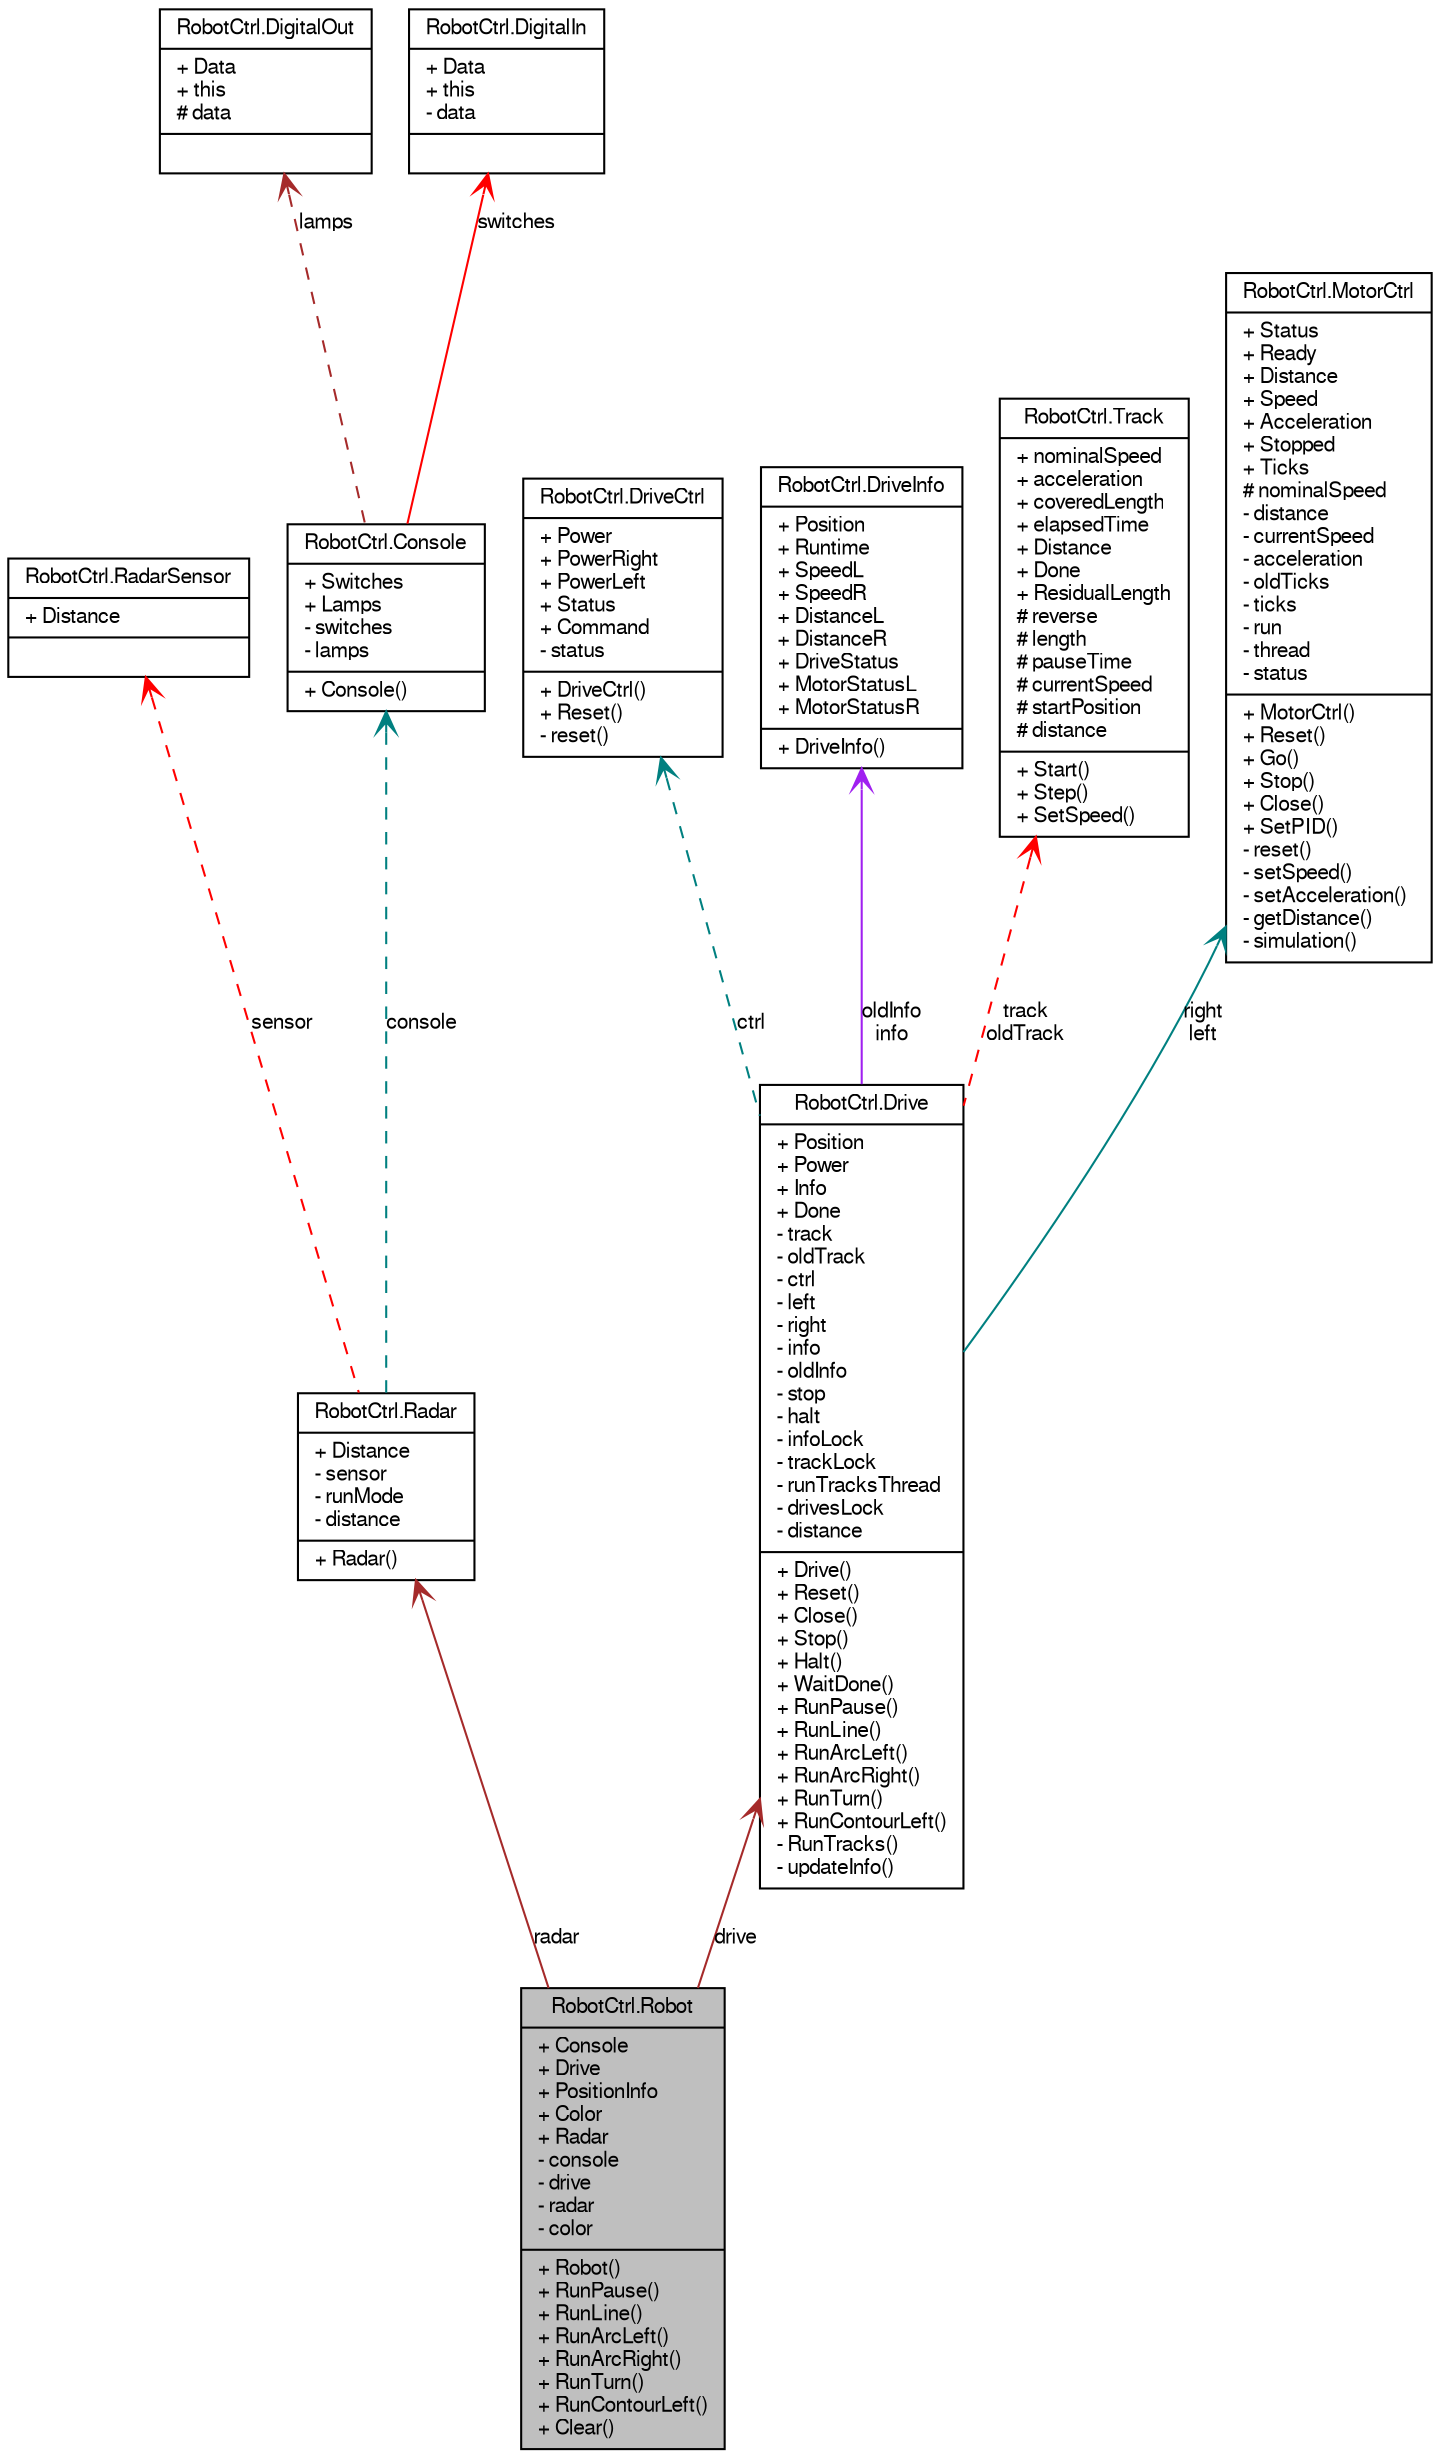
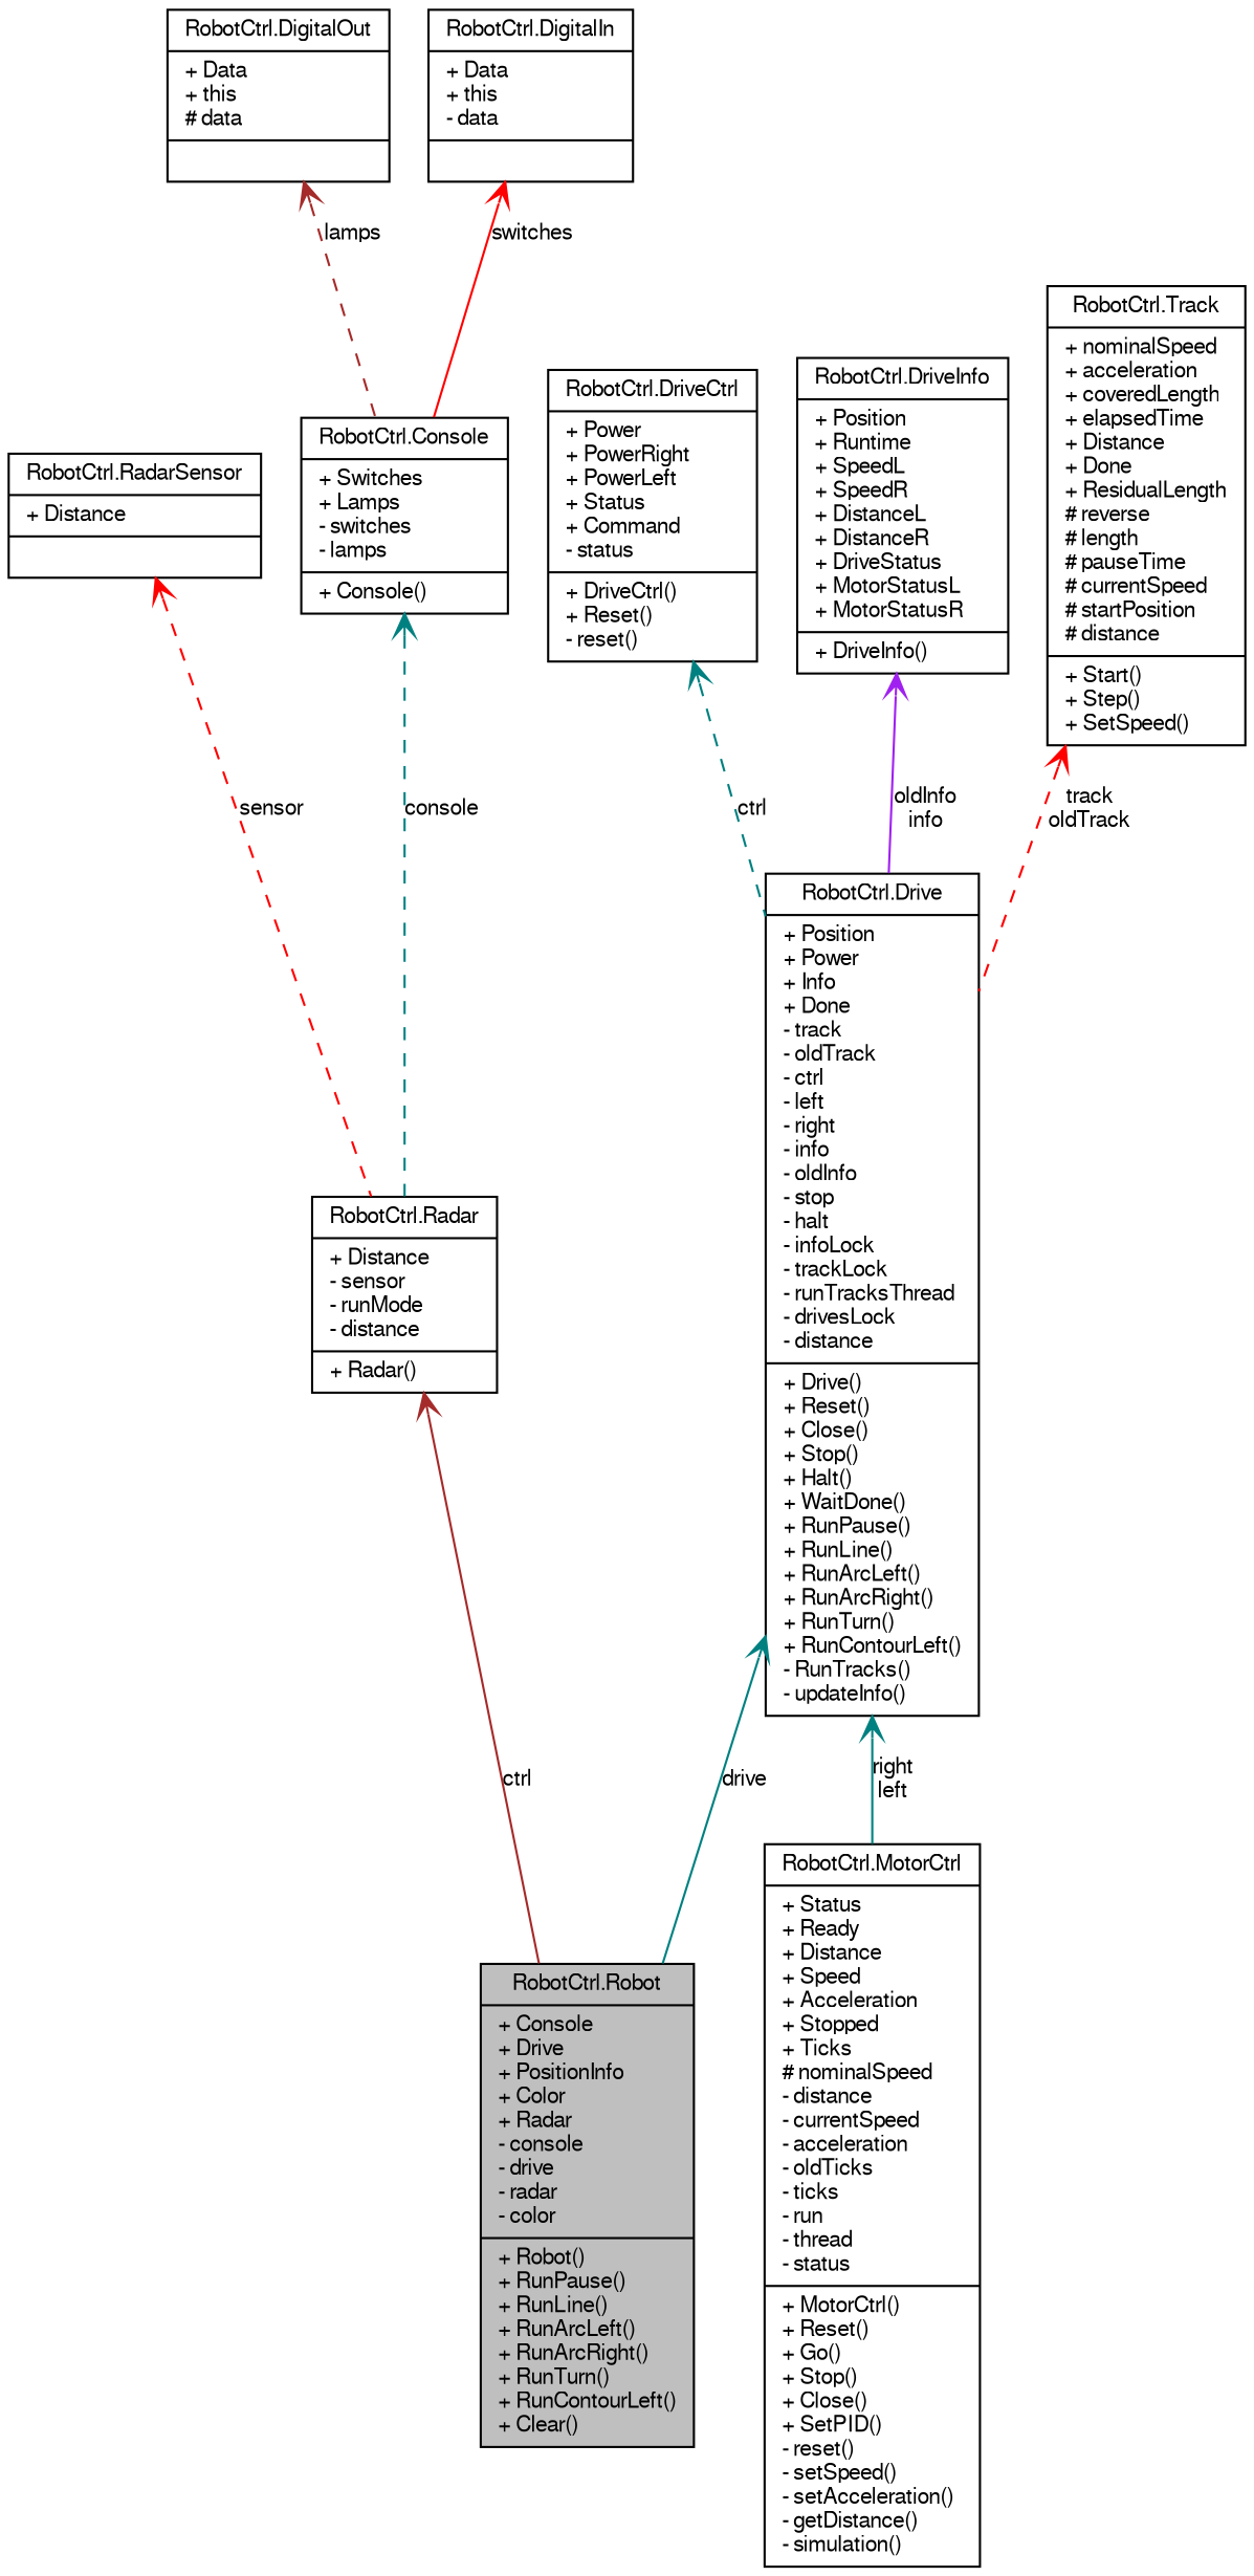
  digraph {
    node [color=black fillcolor=white fontname=FreeSans fontsize=10 shape=record style=filled]
    edge [arrowtail=open color=brown dir=back fontname=FreeSans fontsize=10 labelfontname=FreeSans labelfontsize=10 style=solid]
    n1 [fillcolor=grey75 fontcolor=black height=0.2 label="{RobotCtrl.Robot\n|+ Console\l+ Drive\l+ PositionInfo\l+ Color\l+ Radar\l- console\l- drive\l- radar\l- color\l|+ Robot()\l+ RunPause()\l+ RunLine()\l+ RunArcLeft()\l+ RunArcRight()\l+ RunTurn()\l+ RunContourLeft()\l+ Clear()\l}" width=0.4]
    n2 [height=0.2 label="{RobotCtrl.Radar\n|+ Distance\l- sensor\l- runMode\l- distance\l|+ Radar()\l}" width=0.4]
    n3 [height=0.2 label="{RobotCtrl.RadarSensor\n|+ Distance\l|}" width=0.4]
    n4 [height=0.2 label="{RobotCtrl.Drive\n|+ Position\l+ Power\l+ Info\l+ Done\l- track\l- oldTrack\l- ctrl\l- left\l- right\l- info\l- oldInfo\l- stop\l- halt\l- infoLock\l- trackLock\l- runTracksThread\l- drivesLock\l- distance\l|+ Drive()\l+ Reset()\l+ Close()\l+ Stop()\l+ Halt()\l+ WaitDone()\l+ RunPause()\l+ RunLine()\l+ RunArcLeft()\l+ RunArcRight()\l+ RunTurn()\l+ RunContourLeft()\l- RunTracks()\l- updateInfo()\l}" width=0.4]
    n5 [height=0.2 label="{RobotCtrl.DriveCtrl\n|+ Power\l+ PowerRight\l+ PowerLeft\l+ Status\l+ Command\l- status\l|+ DriveCtrl()\l+ Reset()\l- reset()\l}" width=0.4]
    n6 [height=0.2 label="{RobotCtrl.DriveInfo\n|+ Position\l+ Runtime\l+ SpeedL\l+ SpeedR\l+ DistanceL\l+ DistanceR\l+ DriveStatus\l+ MotorStatusL\l+ MotorStatusR\l|+ DriveInfo()\l}" width=0.4]
    n7 [height=0.2 label="{RobotCtrl.Track\n|+ nominalSpeed\l+ acceleration\l+ coveredLength\l+ elapsedTime\l+ Distance\l+ Done\l+ ResidualLength\l# reverse\l# length\l# pauseTime\l# currentSpeed\l# startPosition\l# distance\l|+ Start()\l+ Step()\l+ SetSpeed()\l}" width=0.4]
    n8 [height=0.2 label="{RobotCtrl.MotorCtrl\n|+ Status\l+ Ready\l+ Distance\l+ Speed\l+ Acceleration\l+ Stopped\l+ Ticks\l# nominalSpeed\l- distance\l- currentSpeed\l- acceleration\l- oldTicks\l- ticks\l- run\l- thread\l- status\l|+ MotorCtrl()\l+ Reset()\l+ Go()\l+ Stop()\l+ Close()\l+ SetPID()\l- reset()\l- setSpeed()\l- setAcceleration()\l- getDistance()\l- simulation()\l}" width=0.4]
    n9 [height=0.2 label="{RobotCtrl.Console\n|+ Switches\l+ Lamps\l- switches\l- lamps\l|+ Console()\l}" width=0.4]
    n10 [height=0.2 label="{RobotCtrl.DigitalOut\n|+ Data\l+ this\l# data\l|}" width=0.4]
    n11 [height=0.2 label="{RobotCtrl.DigitalIn\n|+ Data\l+ this\l- data\l|}" width=0.4]
-   n2 -> n1 [label=radar]
+   n2 -> n1 [label=ctrl]
    n3 -> n2 [color=red label=sensor style=dashed]
-   n4 -> n1 [label=drive]
+   n4 -> n1 [color=teal label=drive]
    n5 -> n4 [color=teal label=ctrl style=dashed]
    n6 -> n4 [color=purple label="oldInfo\ninfo"]
    n7 -> n4 [color=red label="track\noldTrack" style=dashed]
-   n8 -> n4 [color=teal label="right\nleft"]
+   n4 -> n8 [color=teal label="right\nleft"]
    n9 -> n2 [color=teal label=console style=dashed]
    n10 -> n9 [label=lamps style=dashed]
    n11 -> n9 [color=red label=switches]
  }
